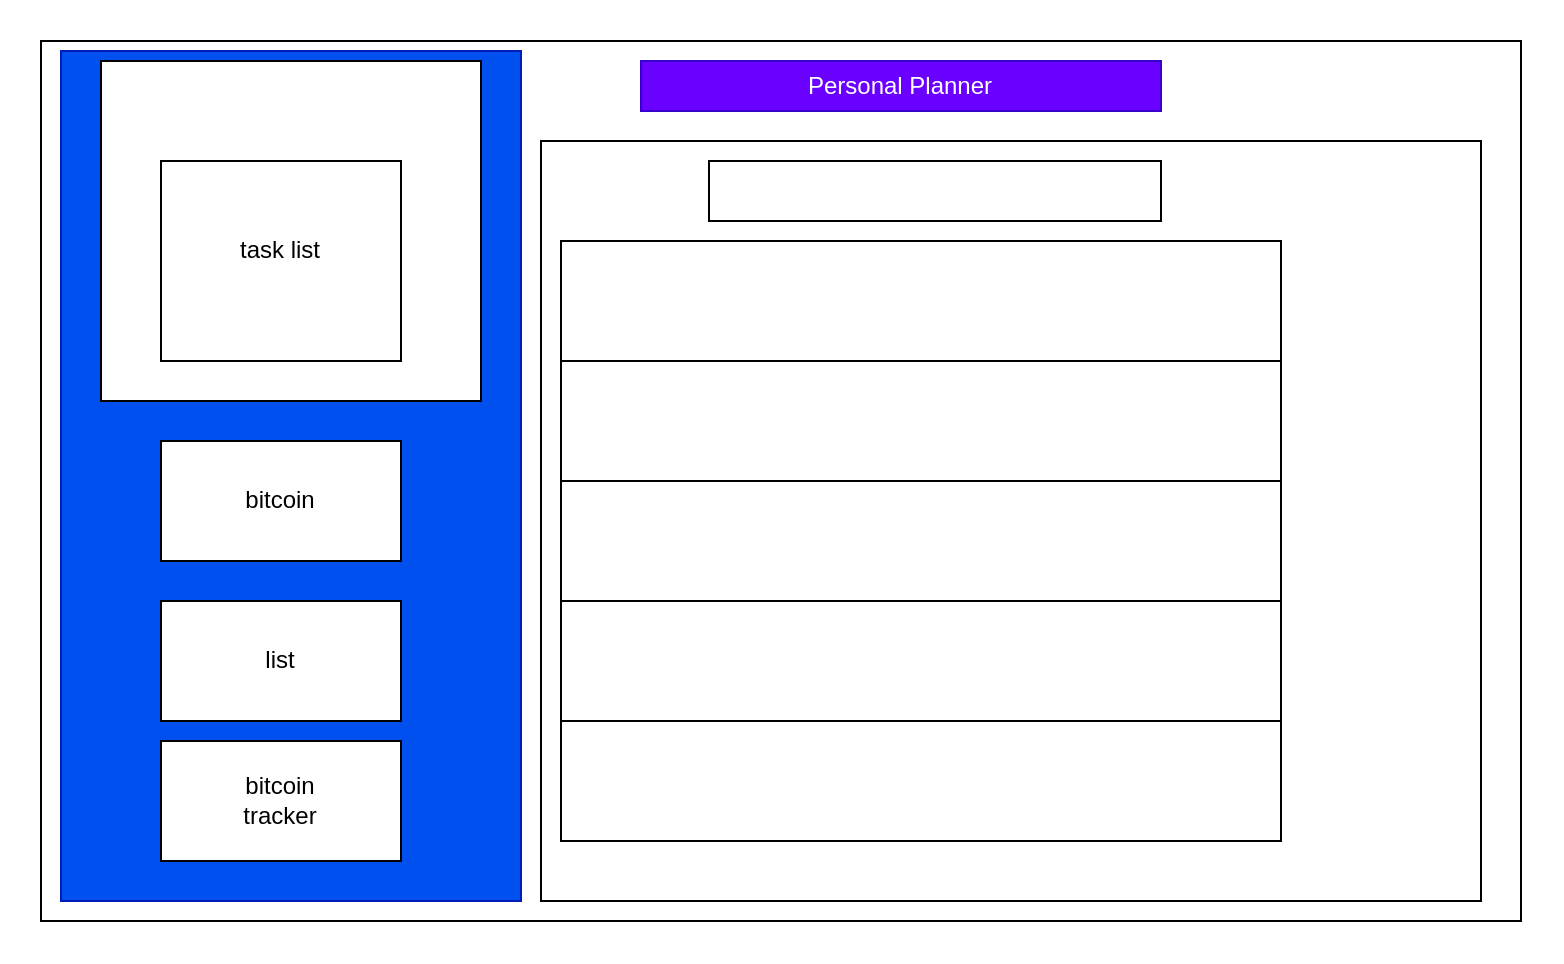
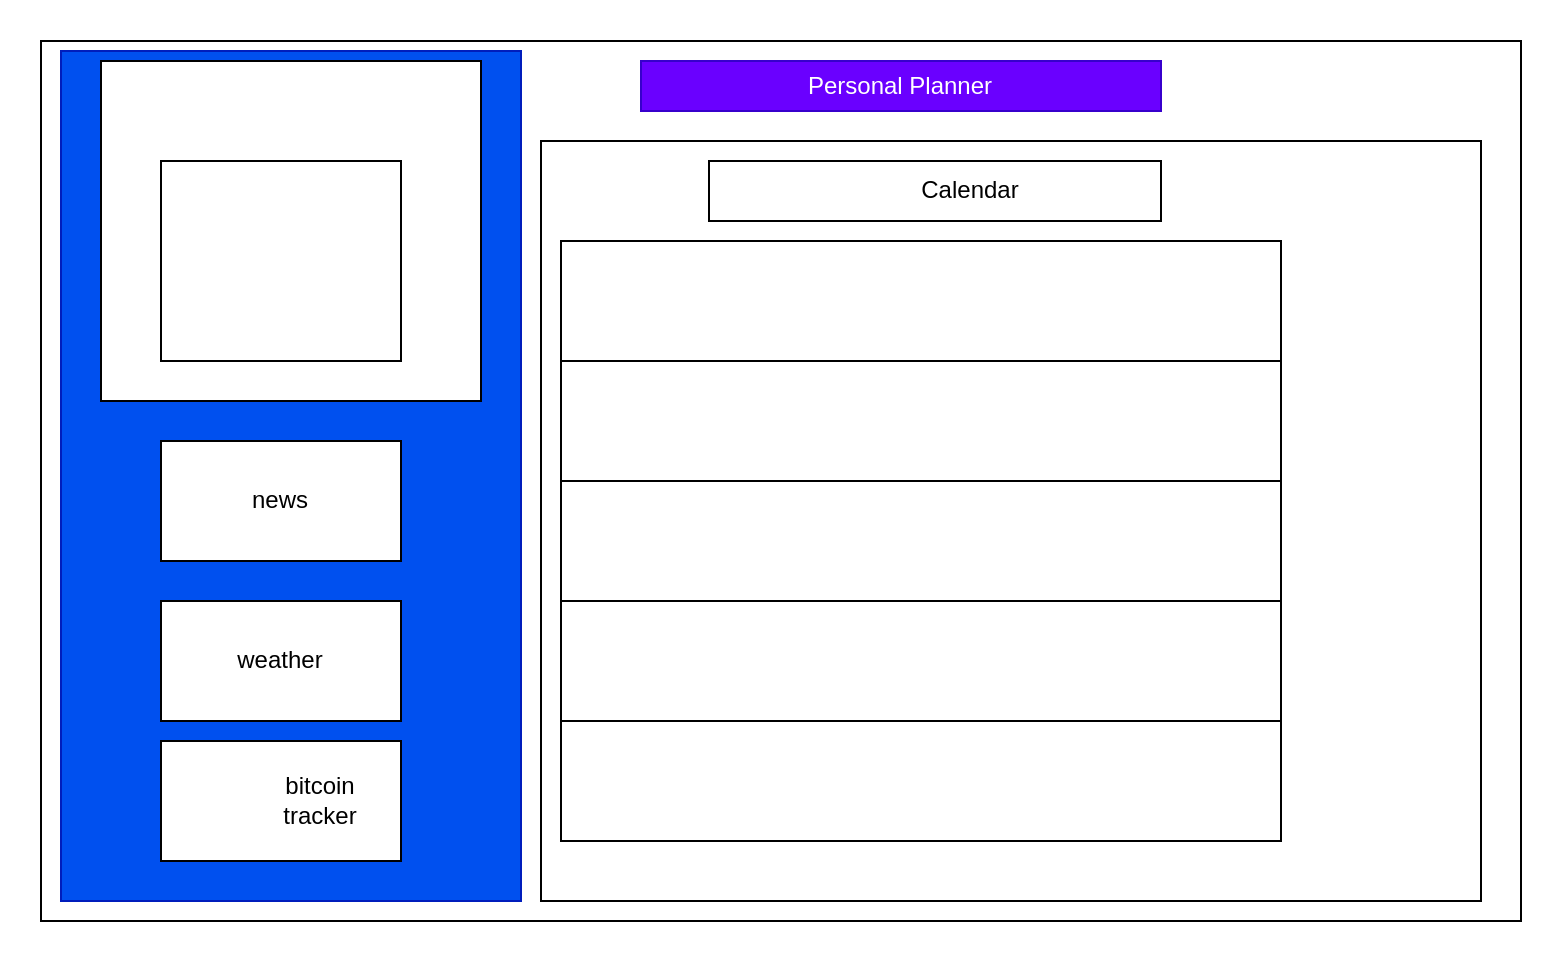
  <mxCell id="0" />
  <mxCell id="1" parent="0" />
  <mxCell id="2" value="" style="rounded=0;whiteSpace=wrap;html=1;" parent="1" vertex="1"><mxGeometry x="20" y="20" width="740" height="440" as="geometry" /></mxCell>
  <mxCell id="3" value="" style="rounded=0;whiteSpace=wrap;html=1;fillColor=#0050ef;fontColor=#ffffff;strokeColor=#001DBC;" vertex="1" parent="1"><mxGeometry x="30" y="25" width="230" height="425" as="geometry" /></mxCell>
  <mxCell id="4" value="" style="rounded=0;whiteSpace=wrap;html=1;" parent="1" vertex="1"><mxGeometry x="50" y="30" width="190" height="170" as="geometry" /></mxCell>
  <mxCell id="5" value="" style="rounded=0;whiteSpace=wrap;html=1;" parent="1" vertex="1"><mxGeometry x="270" y="70" width="470" height="380" as="geometry" /></mxCell>
  <mxCell id="6" value="" style="edgeStyle=none;html=1;" parent="1" target="8" edge="1"><mxGeometry relative="1" as="geometry"><mxPoint x="452" y="180" as="sourcePoint" /></mxGeometry></mxCell>
  <mxCell id="7" value="`&lt;span style=&quot;white-space: pre&quot;&gt;&#09;&lt;/span&gt;&lt;span style=&quot;white-space: pre&quot;&gt;&#09;&lt;/span&gt;&lt;span style=&quot;white-space: pre&quot;&gt;&#09;&lt;/span&gt;" style="edgeStyle=none;html=1;startArrow=none;" parent="1" source="23" edge="1"><mxGeometry relative="1" as="geometry"><mxPoint x="474" y="150" as="sourcePoint" /><mxPoint x="475" y="150" as="targetPoint" /></mxGeometry></mxCell>
  <mxCell id="8" value="" style="rounded=0;whiteSpace=wrap;html=1;" parent="1" vertex="1"><mxGeometry x="280" y="180" width="360" height="60" as="geometry" /></mxCell>
  <mxCell id="9" value="" style="rounded=0;whiteSpace=wrap;html=1;" parent="1" vertex="1"><mxGeometry x="280" y="240" width="360" height="60" as="geometry" /></mxCell>
  <mxCell id="10" value="" style="rounded=0;whiteSpace=wrap;html=1;" parent="1" vertex="1"><mxGeometry x="280" y="300" width="360" height="60" as="geometry" /></mxCell>
  <mxCell id="11" value="" style="rounded=0;whiteSpace=wrap;html=1;" parent="1" vertex="1"><mxGeometry x="280" y="360" width="360" height="60" as="geometry" /></mxCell>
  <mxCell id="12" value="" style="rounded=0;whiteSpace=wrap;html=1;" parent="1" vertex="1"><mxGeometry x="80" y="80" width="120" height="100" as="geometry" /></mxCell>
- <mxCell id="13" value="task list" style="text;html=1;strokeColor=none;fillColor=none;align=center;verticalAlign=middle;whiteSpace=wrap;rounded=0;" parent="1" vertex="1"><mxGeometry x="90" y="110" width="100" height="30" as="geometry" /></mxCell>
  <mxCell id="14" value="" style="rounded=0;whiteSpace=wrap;html=1;" parent="1" vertex="1"><mxGeometry x="80" y="300" width="120" height="60" as="geometry" /></mxCell>
- <mxCell id="15" value="list" style="text;html=1;strokeColor=none;fillColor=none;align=center;verticalAlign=middle;whiteSpace=wrap;rounded=0;" parent="1" vertex="1"><mxGeometry x="110" y="315" width="60" height="30" as="geometry" /></mxCell>
+ <mxCell id="15" value="weather" style="text;html=1;strokeColor=none;fillColor=none;align=center;verticalAlign=middle;whiteSpace=wrap;rounded=0;" parent="1" vertex="1"><mxGeometry x="110" y="315" width="60" height="30" as="geometry" /></mxCell>
  <mxCell id="16" value="" style="rounded=0;whiteSpace=wrap;html=1;" parent="1" vertex="1"><mxGeometry x="80" y="370" width="120" height="60" as="geometry" /></mxCell>
- <mxCell id="17" value="bitcoin tracker" style="text;html=1;strokeColor=none;fillColor=none;align=center;verticalAlign=middle;whiteSpace=wrap;rounded=0;" parent="1" vertex="1"><mxGeometry x="110" y="385" width="60" height="30" as="geometry" /></mxCell>
+ <mxCell id="17" value="bitcoin tracker" style="text;html=1;strokeColor=none;fillColor=none;align=center;verticalAlign=middle;whiteSpace=wrap;rounded=0;" parent="1" vertex="1"><mxGeometry x="130" y="385" width="60" height="30" as="geometry" /></mxCell>
  <mxCell id="18" value="" style="edgeStyle=none;html=1;" parent="1" target="8" edge="1"><mxGeometry relative="1" as="geometry"><mxPoint x="482.5" y="180" as="sourcePoint" /></mxGeometry></mxCell>
  <mxCell id="19" value="" style="edgeStyle=none;html=1;" parent="1" target="8" edge="1"><mxGeometry relative="1" as="geometry"><mxPoint x="482.5" y="180" as="sourcePoint" /></mxGeometry></mxCell>
  <mxCell id="20" value="" style="edgeStyle=none;html=1;" parent="1" edge="1"><mxGeometry relative="1" as="geometry"><mxPoint x="535" y="150" as="sourcePoint" /><mxPoint x="535" y="150" as="targetPoint" /></mxGeometry></mxCell>
  <mxCell id="21" value="Personal Planner" style="rounded=0;whiteSpace=wrap;html=1;fillColor=#6a00ff;fontColor=#ffffff;strokeColor=#3700CC;" parent="1" vertex="1"><mxGeometry x="320" y="30" width="260" height="25" as="geometry" /></mxCell>
  <mxCell id="22" style="edgeStyle=none;html=1;" parent="1" target="23" edge="1"><mxGeometry relative="1" as="geometry"><mxPoint x="640" y="150" as="sourcePoint" /></mxGeometry></mxCell>
  <mxCell id="23" value="" style="rounded=0;whiteSpace=wrap;html=1;" parent="1" vertex="1"><mxGeometry x="280" y="120" width="360" height="60" as="geometry" /></mxCell>
  <mxCell id="24" value="" style="rounded=0;whiteSpace=wrap;html=1;" parent="1" vertex="1"><mxGeometry x="80" y="220" width="120" height="60" as="geometry" /></mxCell>
- <mxCell id="25" value="bitcoin" style="text;html=1;strokeColor=none;fillColor=none;align=center;verticalAlign=middle;whiteSpace=wrap;rounded=0;" parent="1" vertex="1"><mxGeometry x="110" y="235" width="60" height="30" as="geometry" /></mxCell>
+ <mxCell id="25" value="news" style="text;html=1;strokeColor=none;fillColor=none;align=center;verticalAlign=middle;whiteSpace=wrap;rounded=0;" parent="1" vertex="1"><mxGeometry x="110" y="235" width="60" height="30" as="geometry" /></mxCell>
  <mxCell id="26" value="" style="rounded=0;whiteSpace=wrap;html=1;" parent="1" vertex="1"><mxGeometry x="354" y="80" width="226" height="30" as="geometry" /></mxCell>
+ <mxCell id="27" value="Calendar" style="text;html=1;strokeColor=none;fillColor=none;align=center;verticalAlign=middle;whiteSpace=wrap;rounded=0;" parent="1" vertex="1"><mxGeometry x="430" y="85" width="110" height="20" as="geometry" /></mxCell>
